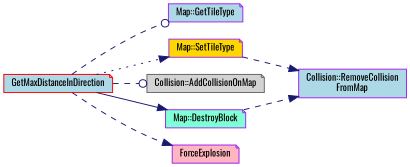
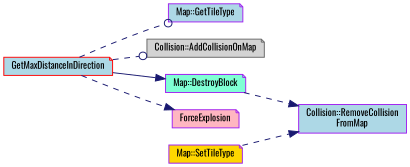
  digraph {
    fontname=Oswald
    rankdir=LR
    node [color=purple fillcolor=lightblue fontname=Oswald fontsize=10 shape=note style=filled]
    edge [arrowhead=normal color=midnightblue fontname=Oswald fontsize=10 labelfontname=Helvetica labelfontsize=10 style=dashed]
    n1 [color=red fontcolor=black height=0.2 label=GetMaxDistanceInDirection width=0.4]
    n2 [height=0.2 label="Map::GetTileType" width=0.4]
    n3 [fillcolor=gold height=0.2 label="Map::SetTileType" width=0.4]
    n4 [color=gray40 fillcolor=lightgrey height=0.2 label="Collision::AddCollisionOnMap" width=0.4]
    n5 [fillcolor=aquamarine height=0.2 label="Map::DestroyBlock" width=0.4]
    n6 [fillcolor=lightpink height=0.2 label=ForceExplosion width=0.4]
    n7 [height=0.2 label="Collision::RemoveCollision\lFromMap" shape=box width=0.4]
    n1 -> n2 [arrowhead=odot]
-   n1 -> n3 [style=dotted]
    n1 -> n4 [arrowhead=odot]
    n1 -> n5 [style=solid]
    n1 -> n6
    n3 -> n7
    n5 -> n7
  }
